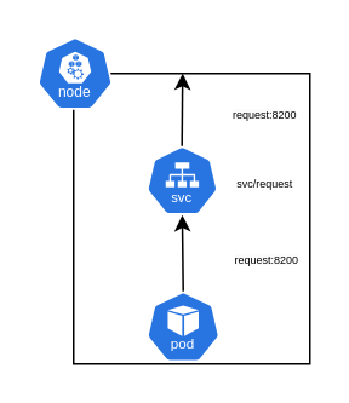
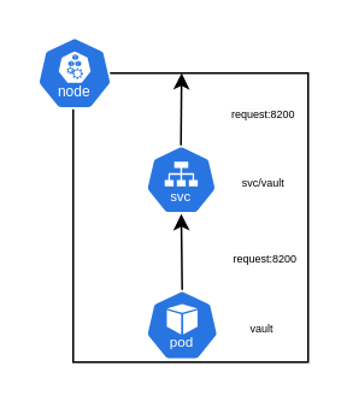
  <mxCell id="0" />
  <mxCell id="1" parent="0" />
  <mxCell id="2" value="" style="rounded=0;whiteSpace=wrap;html=1;" vertex="1" parent="1"><mxGeometry x="40" y="40" width="130" height="160" as="geometry" /></mxCell>
  <mxCell id="3" value="" style="aspect=fixed;sketch=0;html=1;dashed=0;whitespace=wrap;verticalLabelPosition=bottom;verticalAlign=top;fillColor=#2875E2;strokeColor=#ffffff;points=[[0.005,0.63,0],[0.1,0.2,0],[0.9,0.2,0],[0.5,0,0],[0.995,0.63,0],[0.72,0.99,0],[0.5,1,0],[0.28,0.99,0]];shape=mxgraph.kubernetes.icon2;kubernetesLabel=1;prIcon=pod" vertex="1" parent="1"><mxGeometry x="80" y="160" width="40.63" height="39" as="geometry" /></mxCell>
  <mxCell id="4" value="" style="aspect=fixed;sketch=0;html=1;dashed=0;whitespace=wrap;verticalLabelPosition=bottom;verticalAlign=top;fillColor=#2875E2;strokeColor=#ffffff;points=[[0.005,0.63,0],[0.1,0.2,0],[0.9,0.2,0],[0.5,0,0],[0.995,0.63,0],[0.72,0.99,0],[0.5,1,0],[0.28,0.99,0]];shape=mxgraph.kubernetes.icon2;kubernetesLabel=1;prIcon=svc" vertex="1" parent="1"><mxGeometry x="80" y="80" width="39.59" height="38" as="geometry" /></mxCell>
  <mxCell id="5" value="" style="aspect=fixed;sketch=0;html=1;dashed=0;whitespace=wrap;verticalLabelPosition=bottom;verticalAlign=top;fillColor=#2875E2;strokeColor=#ffffff;points=[[0.005,0.63,0],[0.1,0.2,0],[0.9,0.2,0],[0.5,0,0],[0.995,0.63,0],[0.72,0.99,0],[0.5,1,0],[0.28,0.99,0]];shape=mxgraph.kubernetes.icon2;kubernetesLabel=1;prIcon=node" vertex="1" parent="1"><mxGeometry x="20" y="20" width="41.67" height="40" as="geometry" /></mxCell>
  <mxCell id="6" value="" style="endArrow=classic;html=1;rounded=0;entryX=0.5;entryY=1;entryDx=0;entryDy=0;entryPerimeter=0;exitX=0.5;exitY=0;exitDx=0;exitDy=0;exitPerimeter=0;" edge="1" parent="1" source="3" target="4"><mxGeometry width="50" height="50" relative="1" as="geometry"><mxPoint x="60" y="150" as="sourcePoint" /><mxPoint x="110" y="100" as="targetPoint" /></mxGeometry></mxCell>
  <mxCell id="7" value="&lt;span style=&quot;font-size: 6px; background-color: rgb(251, 251, 251);&quot;&gt;request:8200&lt;/span&gt;" style="edgeLabel;html=1;align=center;verticalAlign=middle;resizable=0;points=[];" vertex="1" connectable="0" parent="6"><mxGeometry x="0.096" y="1" relative="1" as="geometry"><mxPoint x="46" y="3" as="offset" /></mxGeometry></mxCell>
  <mxCell id="8" value="" style="endArrow=classic;html=1;rounded=0;exitX=0.5;exitY=0;exitDx=0;exitDy=0;exitPerimeter=0;" edge="1" parent="1"><mxGeometry width="50" height="50" relative="1" as="geometry"><mxPoint x="99.63" y="80" as="sourcePoint" /><mxPoint x="100" y="40" as="targetPoint" /></mxGeometry></mxCell>
- <mxCell id="10" value="&lt;font style=&quot;font-size: 6px;&quot;&gt;svc/request&lt;/font&gt;" style="text;html=1;align=center;verticalAlign=middle;resizable=0;points=[];autosize=1;strokeColor=none;fillColor=none;" vertex="1" parent="1"><mxGeometry x="119.59" y="84" width="50" height="30" as="geometry" /></mxCell>
+ <mxCell id="9" value="&lt;font style=&quot;font-size: 6px;&quot;&gt;vault&amp;nbsp;&lt;/font&gt;" style="text;html=1;align=center;verticalAlign=middle;resizable=0;points=[];autosize=1;strokeColor=none;fillColor=none;" vertex="1" parent="1"><mxGeometry x="124.59" y="164.5" width="40" height="30" as="geometry" /></mxCell>
+ <mxCell id="10" value="&lt;font style=&quot;font-size: 6px;&quot;&gt;svc/vault&lt;/font&gt;" style="text;html=1;align=center;verticalAlign=middle;resizable=0;points=[];autosize=1;strokeColor=none;fillColor=none;" vertex="1" parent="1"><mxGeometry x="119.59" y="84" width="50" height="30" as="geometry" /></mxCell>
  <mxCell id="11" value="&lt;span style=&quot;font-size: 6px; background-color: rgb(251, 251, 251);&quot;&gt;request:8200&lt;/span&gt;" style="edgeLabel;html=1;align=center;verticalAlign=middle;resizable=0;points=[];" vertex="1" connectable="0" parent="1"><mxGeometry x="144.59" y="60.004" as="geometry" /></mxCell>
